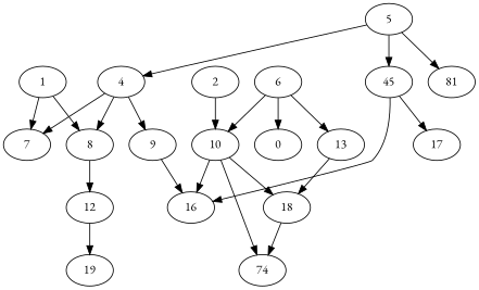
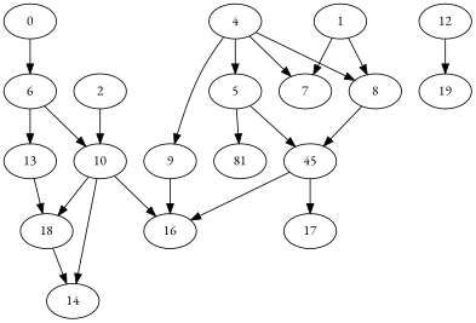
  digraph {
    fontname="EB Garamond"
    node [fontname="EB Garamond"]
    edge [fontname="EB Garamond"]
    1 [alpha=20.60]
    7 [alpha=25.96]
    8 [alpha=49.11]
    12 [alpha=20.00]
    19 [alpha=47.72]
    2 [alpha=42.03]
    10 [alpha=48.11]
    16 [alpha=37.04]
-   14 [alpha=20.56 label=74]
+   14 [alpha=20.56]
    18 [alpha=36.98]
    n11 [alpha=34.54 label=0]
    6 [alpha=41.18]
    13 [alpha=26.15]
    4 [alpha=44.24]
    5 [alpha=35.92]
    9 [alpha=36.99]
    n17 [alpha=33.61 label=81]
    n18 [alpha=23.12 label=45]
    17 [alpha=44.22]
    1 -> 7
    1 -> 8
-   8 -> 12
+   8 -> n18
    12 -> 19
    2 -> 10
    10 -> 16
    10 -> 14
    10 -> 18
    18 -> 14
-   6 -> n11
+   n11 -> 6
    6 -> 10
    6 -> 13
    13 -> 18
    4 -> 7
    4 -> 8
-   5 -> 4
+   4 -> 5
    4 -> 9
    5 -> n17
    5 -> n18
    9 -> 16
    n18 -> 16
    n18 -> 17
  }
